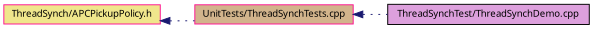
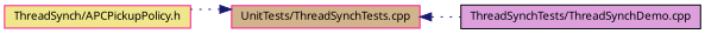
  digraph {
    rankdir=LR
    node [color=deeppink fontname="FreeSans.ttf" fontsize=10 shape=record style=filled]
    edge [color=midnightblue dir=back fontname="FreeSans.ttf" fontsize=10 labelfontname="FreeSans.ttf" labelfontsize=10 style=dotted]
    n1 [fillcolor=khaki fontcolor=black height=0.2 label="ThreadSynch/APCPickupPolicy.h" width=0.4]
    n2 [fillcolor=tan height=0.2 label="UnitTests/ThreadSynchTests.cpp" width=0.4]
-   n3 [color=black fillcolor=plum height=0.2 label="ThreadSynchTest/ThreadSynchDemo.cpp" width=0.4]
-   n1 -> n2
+   n3 [color=black fillcolor=plum height=0.2 label="ThreadSynchTests/ThreadSynchDemo.cpp" width=0.4]
+   n2 -> n1
    n2 -> n3
  }
